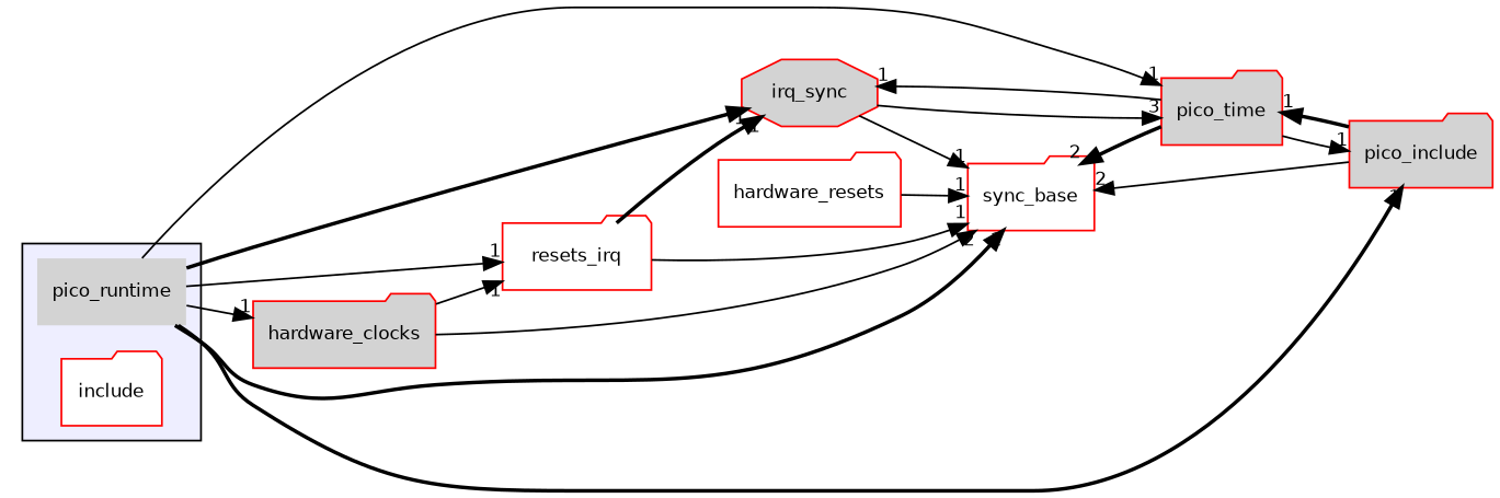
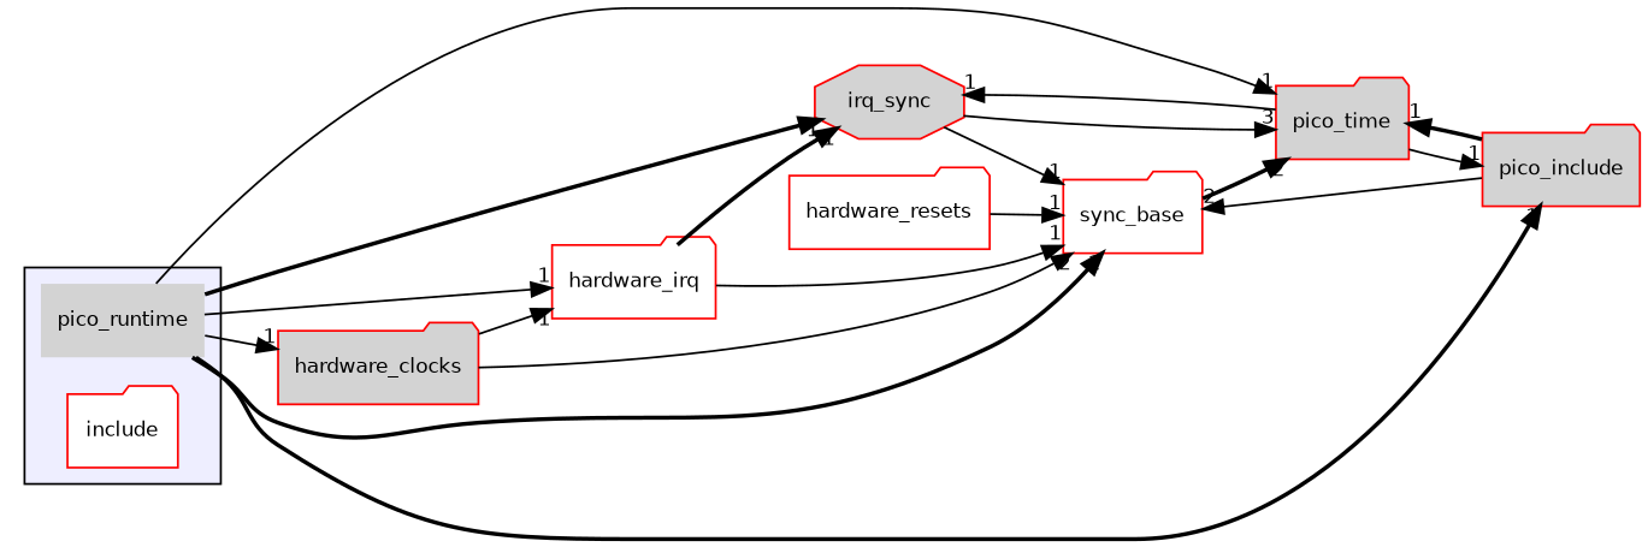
  digraph {
    compound=true
    rankdir=LR
    node [fillcolor=lightgrey fontname=Helvetica fontsize=10 shape=folder style=filled color=red]
    edge [headlabel=1 labeldistance=1.5 labelfontname=Helvetica labelfontsize=10 style=solid]
    n1 [label=pico_runtime shape=plaintext color=""]
    n2 [fillcolor=white label=include]
    n3 [label=irq_sync shape=octagon]
    n4 [fillcolor=white label=sync_base]
-   n5 [fillcolor=white label=resets_irq]
+   n5 [fillcolor=white label=hardware_irq]
    n6 [label=pico_time]
    n7 [label=hardware_clocks]
    n8 [label=pico_include]
    n9 [fillcolor=white label=hardware_resets]
    subgraph cluster_1 {
      bgcolor="#eeeeff"
      pencolor=black
      n1
      n2
    }
    n1 -> n3 [style=bold]
    n1 -> n4 [style=bold]
    n1 -> n5
    n1 -> n6
    n1 -> n7
    n1 -> n8 [style=bold]
    n3 -> n4
    n3 -> n6 [headlabel=3]
    n5 -> n3 [style=bold]
    n5 -> n4
    n6 -> n3
-   n6 -> n4 [headlabel=2 style=bold]
+   n4 -> n6 [headlabel=2 style=bold]
    n6 -> n8
    n7 -> n4 [headlabel=2]
    n7 -> n5
    n8 -> n4 [headlabel=2]
    n8 -> n6 [style=bold]
    n9 -> n4
  }
